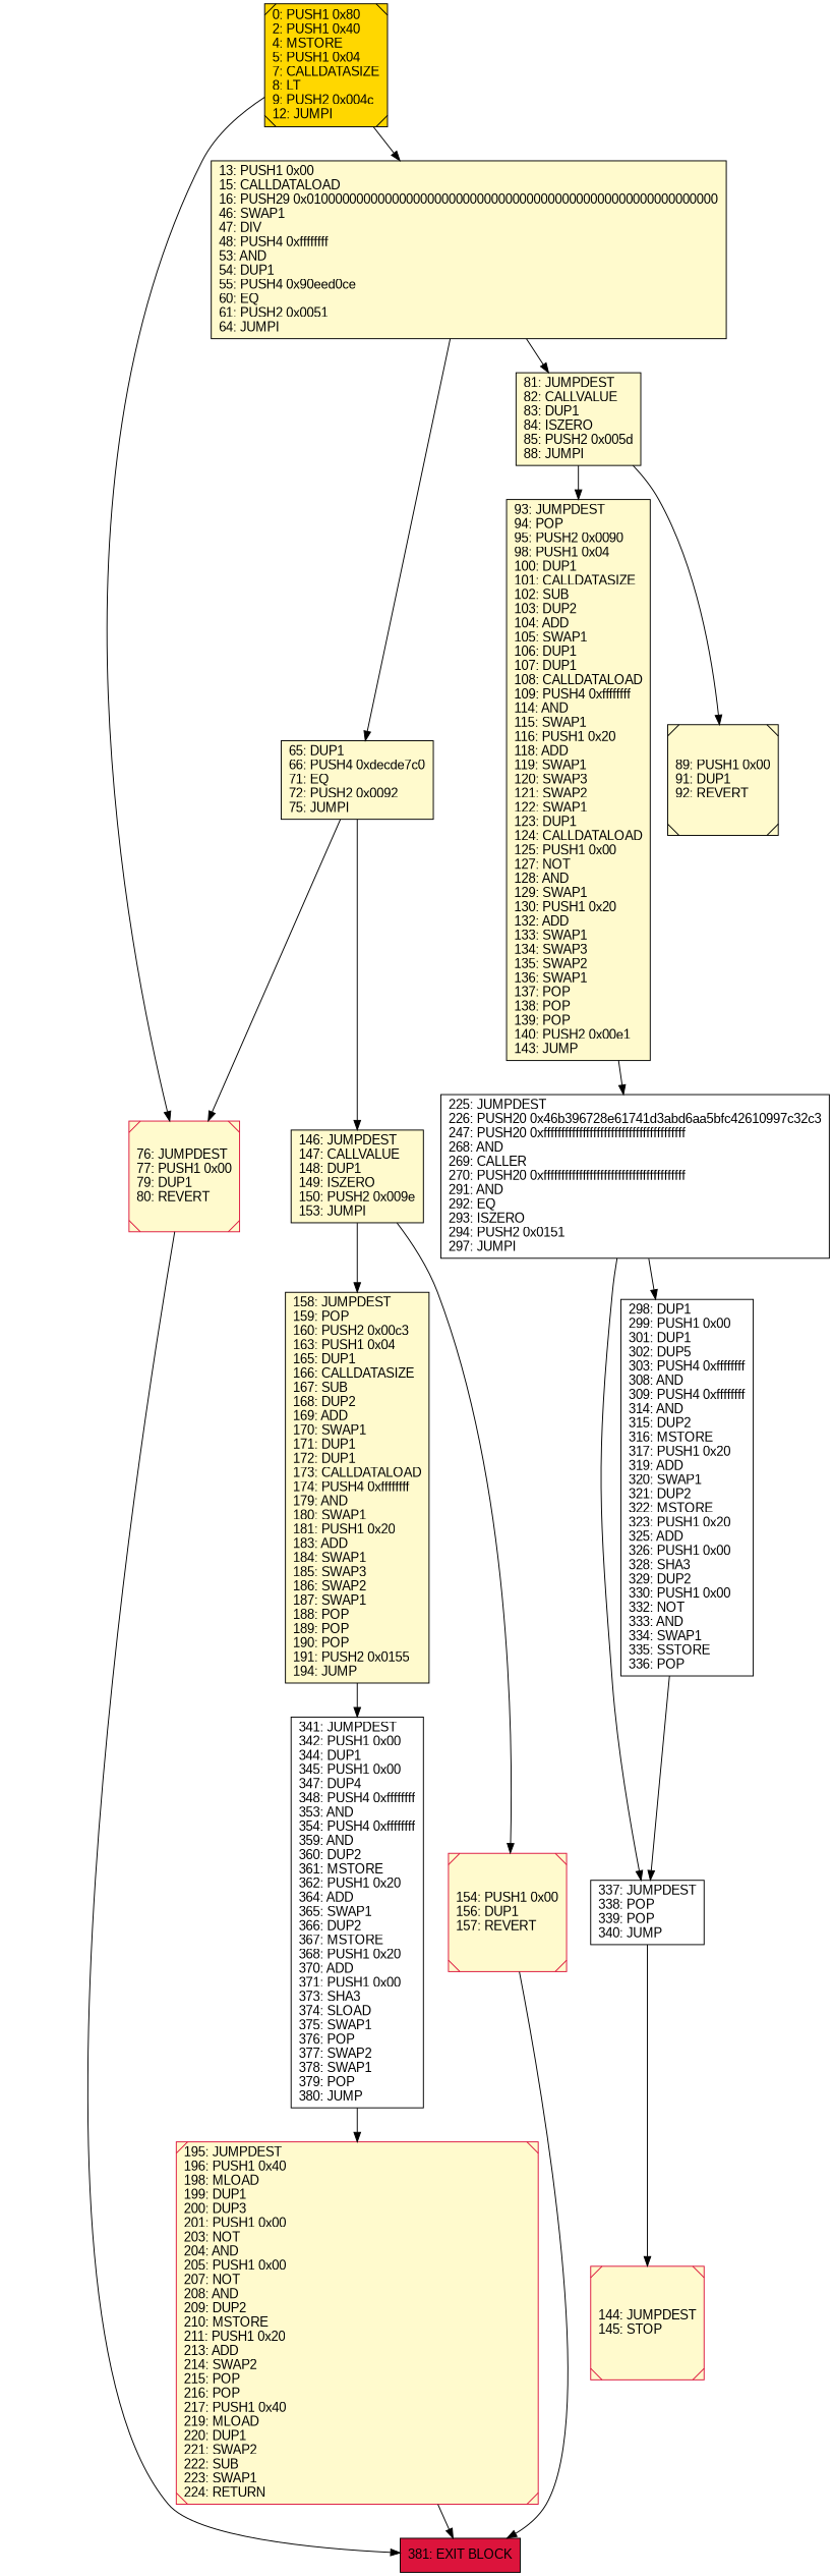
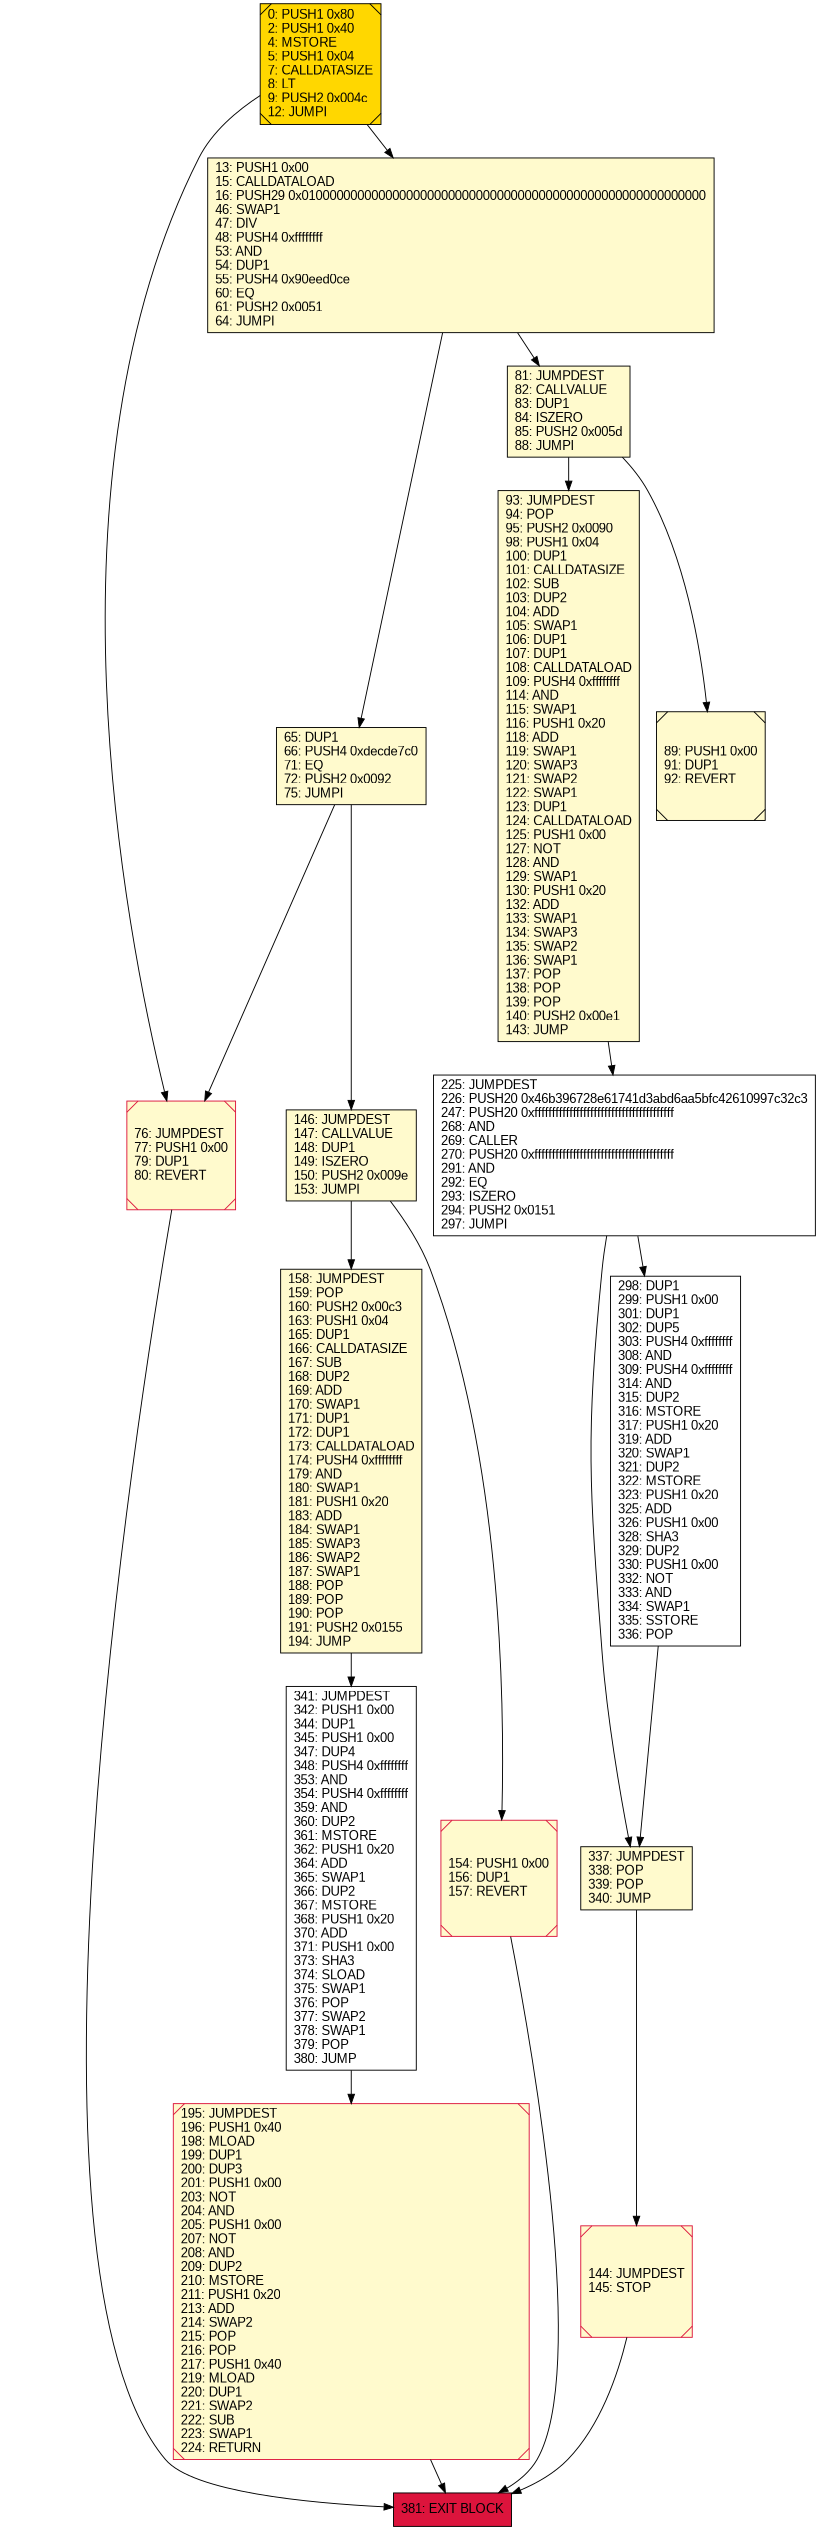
  digraph {
    rankdir=UD
    node [color=black fillcolor=lemonchiffon fontcolor=black fontname=arial shape=box style=filled]
    n1 [label="93: JUMPDEST\l94: POP\l95: PUSH2 0x0090\l98: PUSH1 0x04\l100: DUP1\l101: CALLDATASIZE\l102: SUB\l103: DUP2\l104: ADD\l105: SWAP1\l106: DUP1\l107: DUP1\l108: CALLDATALOAD\l109: PUSH4 0xffffffff\l114: AND\l115: SWAP1\l116: PUSH1 0x20\l118: ADD\l119: SWAP1\l120: SWAP3\l121: SWAP2\l122: SWAP1\l123: DUP1\l124: CALLDATALOAD\l125: PUSH1 0x00\l127: NOT\l128: AND\l129: SWAP1\l130: PUSH1 0x20\l132: ADD\l133: SWAP1\l134: SWAP3\l135: SWAP2\l136: SWAP1\l137: POP\l138: POP\l139: POP\l140: PUSH2 0x00e1\l143: JUMP\l"]
    n2 [fillcolor=white label="225: JUMPDEST\l226: PUSH20 0x46b396728e61741d3abd6aa5bfc42610997c32c3\l247: PUSH20 0xffffffffffffffffffffffffffffffffffffffff\l268: AND\l269: CALLER\l270: PUSH20 0xffffffffffffffffffffffffffffffffffffffff\l291: AND\l292: EQ\l293: ISZERO\l294: PUSH2 0x0151\l297: JUMPI\l"]
-   n3 [fillcolor=white label="337: JUMPDEST\l338: POP\l339: POP\l340: JUMP\l"]
+   n3 [label="337: JUMPDEST\l338: POP\l339: POP\l340: JUMP\l"]
    n4 [fillcolor=white label="298: DUP1\l299: PUSH1 0x00\l301: DUP1\l302: DUP5\l303: PUSH4 0xffffffff\l308: AND\l309: PUSH4 0xffffffff\l314: AND\l315: DUP2\l316: MSTORE\l317: PUSH1 0x20\l319: ADD\l320: SWAP1\l321: DUP2\l322: MSTORE\l323: PUSH1 0x20\l325: ADD\l326: PUSH1 0x00\l328: SHA3\l329: DUP2\l330: PUSH1 0x00\l332: NOT\l333: AND\l334: SWAP1\l335: SSTORE\l336: POP\l"]
    n5 [color=crimson label="144: JUMPDEST\l145: STOP\l" shape=Msquare]
    n6 [fillcolor=crimson label="381: EXIT BLOCK\l"]
    n7 [label="65: DUP1\l66: PUSH4 0xdecde7c0\l71: EQ\l72: PUSH2 0x0092\l75: JUMPI\l"]
    n8 [color=crimson label="76: JUMPDEST\l77: PUSH1 0x00\l79: DUP1\l80: REVERT\l" shape=Msquare]
    n9 [label="146: JUMPDEST\l147: CALLVALUE\l148: DUP1\l149: ISZERO\l150: PUSH2 0x009e\l153: JUMPI\l"]
    n10 [label="158: JUMPDEST\l159: POP\l160: PUSH2 0x00c3\l163: PUSH1 0x04\l165: DUP1\l166: CALLDATASIZE\l167: SUB\l168: DUP2\l169: ADD\l170: SWAP1\l171: DUP1\l172: DUP1\l173: CALLDATALOAD\l174: PUSH4 0xffffffff\l179: AND\l180: SWAP1\l181: PUSH1 0x20\l183: ADD\l184: SWAP1\l185: SWAP3\l186: SWAP2\l187: SWAP1\l188: POP\l189: POP\l190: POP\l191: PUSH2 0x0155\l194: JUMP\l"]
    n11 [color=crimson label="154: PUSH1 0x00\l156: DUP1\l157: REVERT\l" shape=Msquare]
    n12 [color=crimson label="195: JUMPDEST\l196: PUSH1 0x40\l198: MLOAD\l199: DUP1\l200: DUP3\l201: PUSH1 0x00\l203: NOT\l204: AND\l205: PUSH1 0x00\l207: NOT\l208: AND\l209: DUP2\l210: MSTORE\l211: PUSH1 0x20\l213: ADD\l214: SWAP2\l215: POP\l216: POP\l217: PUSH1 0x40\l219: MLOAD\l220: DUP1\l221: SWAP2\l222: SUB\l223: SWAP1\l224: RETURN\l" shape=Msquare]
    n13 [fillcolor=gold label="0: PUSH1 0x80\l2: PUSH1 0x40\l4: MSTORE\l5: PUSH1 0x04\l7: CALLDATASIZE\l8: LT\l9: PUSH2 0x004c\l12: JUMPI\l" shape=Msquare]
    n14 [label="13: PUSH1 0x00\l15: CALLDATALOAD\l16: PUSH29 0x0100000000000000000000000000000000000000000000000000000000\l46: SWAP1\l47: DIV\l48: PUSH4 0xffffffff\l53: AND\l54: DUP1\l55: PUSH4 0x90eed0ce\l60: EQ\l61: PUSH2 0x0051\l64: JUMPI\l"]
    n15 [label="81: JUMPDEST\l82: CALLVALUE\l83: DUP1\l84: ISZERO\l85: PUSH2 0x005d\l88: JUMPI\l"]
    n16 [label="89: PUSH1 0x00\l91: DUP1\l92: REVERT\l" shape=Msquare]
    n17 [fillcolor=white label="341: JUMPDEST\l342: PUSH1 0x00\l344: DUP1\l345: PUSH1 0x00\l347: DUP4\l348: PUSH4 0xffffffff\l353: AND\l354: PUSH4 0xffffffff\l359: AND\l360: DUP2\l361: MSTORE\l362: PUSH1 0x20\l364: ADD\l365: SWAP1\l366: DUP2\l367: MSTORE\l368: PUSH1 0x20\l370: ADD\l371: PUSH1 0x00\l373: SHA3\l374: SLOAD\l375: SWAP1\l376: POP\l377: SWAP2\l378: SWAP1\l379: POP\l380: JUMP\l"]
    n1 -> n2
    n2 -> n3
    n2 -> n4
    n3 -> n5
    n4 -> n3
+   n5 -> n6
    n7 -> n8
    n7 -> n9
    n8 -> n6
    n9 -> n10
    n9 -> n11
    n10 -> n17
    n11 -> n6
    n12 -> n6
    n13 -> n8
    n13 -> n14
    n14 -> n7
    n14 -> n15
    n15 -> n1
    n15 -> n16
    n17 -> n12
  }
